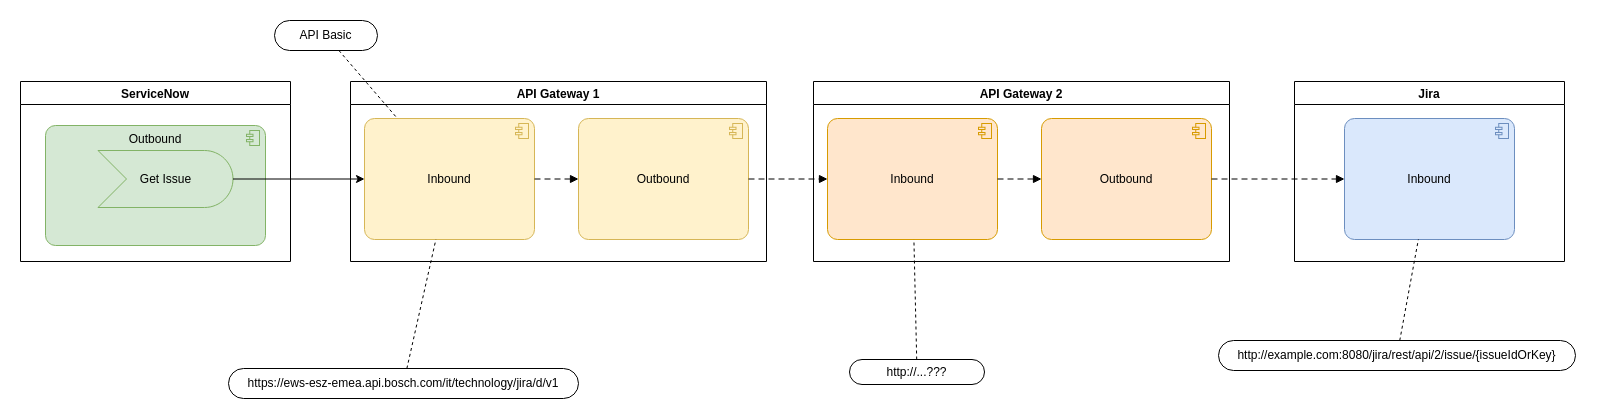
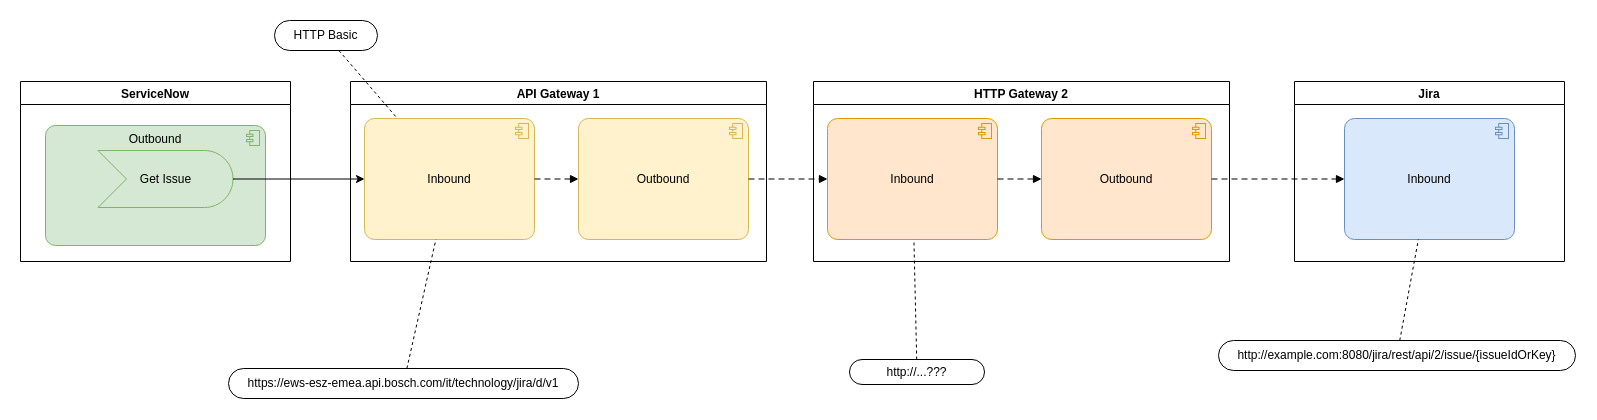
  <mxCell id="0" />
  <mxCell id="1" parent="0" />
  <mxCell id="2" value="API Gateway 1" style="swimlane;" vertex="1" parent="1"><mxGeometry x="350" y="81" width="416" height="180" as="geometry" /></mxCell>
  <mxCell id="3" value="Inbound" style="html=1;outlineConnect=0;whiteSpace=wrap;fillColor=#fff2cc;shape=mxgraph.archimate3.application;appType=comp;archiType=rounded;strokeColor=#d6b656;verticalAlign=middle;fontStyle=0" vertex="1" parent="2"><mxGeometry x="14" y="37" width="170" height="121" as="geometry" /></mxCell>
  <mxCell id="4" value="Outbound" style="html=1;outlineConnect=0;whiteSpace=wrap;fillColor=#fff2cc;shape=mxgraph.archimate3.application;appType=comp;archiType=rounded;strokeColor=#d6b656;verticalAlign=middle;fontStyle=0" vertex="1" parent="2"><mxGeometry x="228" y="37" width="170" height="121" as="geometry" /></mxCell>
  <mxCell id="5" value="" style="html=1;endArrow=block;dashed=1;elbow=vertical;endFill=1;dashPattern=6 4;rounded=0;fontSize=12;fontStyle=0" edge="1" parent="2" source="3" target="4"><mxGeometry width="160" relative="1" as="geometry"><mxPoint x="763" y="-106" as="sourcePoint" /><mxPoint x="989" y="-54" as="targetPoint" /></mxGeometry></mxCell>
  <mxCell id="6" value="ServiceNow" style="swimlane;" vertex="1" parent="1"><mxGeometry x="20" y="81" width="270" height="180" as="geometry" /></mxCell>
  <mxCell id="7" value="Outbound" style="html=1;outlineConnect=0;whiteSpace=wrap;fillColor=#d5e8d4;shape=mxgraph.archimate3.application;appType=comp;archiType=rounded;strokeColor=#82b366;verticalAlign=top;fontStyle=0" vertex="1" parent="6"><mxGeometry x="25" y="44" width="220" height="120" as="geometry" /></mxCell>
  <mxCell id="8" value="Get Issue" style="html=1;outlineConnect=0;whiteSpace=wrap;fillColor=#d5e8d4;shape=mxgraph.archimate3.event;strokeColor=#82b366;fontStyle=0" vertex="1" parent="6"><mxGeometry x="77.5" y="69" width="135" height="57" as="geometry" /></mxCell>
  <mxCell id="9" value="Jira" style="swimlane;" vertex="1" parent="1"><mxGeometry x="1294" y="81" width="270" height="180" as="geometry" /></mxCell>
  <mxCell id="10" value="Inbound" style="html=1;outlineConnect=0;whiteSpace=wrap;fillColor=#dae8fc;shape=mxgraph.archimate3.application;appType=comp;archiType=rounded;strokeColor=#6c8ebf;verticalAlign=middle;fontStyle=0" vertex="1" parent="9"><mxGeometry x="50" y="37" width="170" height="121" as="geometry" /></mxCell>
  <mxCell id="11" value="" style="edgeStyle=none;rounded=0;orthogonalLoop=1;jettySize=auto;html=1;fontSize=6;fontStyle=0" edge="1" parent="1" source="8" target="3"><mxGeometry relative="1" as="geometry"><mxPoint x="357" y="18.5" as="sourcePoint" /><mxPoint x="545" y="-185" as="targetPoint" /></mxGeometry></mxCell>
- <mxCell id="12" value="API Gateway 2" style="swimlane;" vertex="1" parent="1"><mxGeometry x="813" y="81" width="416" height="180" as="geometry" /></mxCell>
+ <mxCell id="12" value="HTTP Gateway 2" style="swimlane;" vertex="1" parent="1"><mxGeometry x="813" y="81" width="416" height="180" as="geometry" /></mxCell>
  <mxCell id="13" value="Inbound" style="html=1;outlineConnect=0;whiteSpace=wrap;fillColor=#ffe6cc;shape=mxgraph.archimate3.application;appType=comp;archiType=rounded;strokeColor=#d79b00;verticalAlign=middle;fontStyle=0" vertex="1" parent="12"><mxGeometry x="14" y="37" width="170" height="121" as="geometry" /></mxCell>
  <mxCell id="14" value="Outbound" style="html=1;outlineConnect=0;whiteSpace=wrap;fillColor=#ffe6cc;shape=mxgraph.archimate3.application;appType=comp;archiType=rounded;strokeColor=#d79b00;verticalAlign=middle;fontStyle=0" vertex="1" parent="12"><mxGeometry x="228" y="37" width="170" height="121" as="geometry" /></mxCell>
  <mxCell id="15" value="" style="html=1;endArrow=block;dashed=1;elbow=vertical;endFill=1;dashPattern=6 4;rounded=0;fontSize=12;fontStyle=0" edge="1" parent="12" source="13" target="14"><mxGeometry width="160" relative="1" as="geometry"><mxPoint x="-259" y="118" as="sourcePoint" /><mxPoint x="-215" y="118" as="targetPoint" /></mxGeometry></mxCell>
  <mxCell id="16" value="http://example.com:8080/jira/rest/api/2/issue/{issueIdOrKey}" style="whiteSpace=wrap;html=1;rounded=1;arcSize=50;align=center;verticalAlign=middle;strokeWidth=1;autosize=1;spacing=4;treeFolding=1;treeMoving=1;newEdgeStyle={&quot;edgeStyle&quot;:&quot;entityRelationEdgeStyle&quot;,&quot;startArrow&quot;:&quot;none&quot;,&quot;endArrow&quot;:&quot;none&quot;,&quot;segment&quot;:10,&quot;curved&quot;:1,&quot;sourcePerimeterSpacing&quot;:0,&quot;targetPerimeterSpacing&quot;:0};" vertex="1" parent="1"><mxGeometry x="1218" y="340" width="357" height="30" as="geometry" /></mxCell>
  <mxCell id="17" value="" style="endArrow=none;dashed=1;html=1;rounded=0;" edge="1" parent="1" source="16" target="10"><mxGeometry width="50" height="50" relative="1" as="geometry"><mxPoint x="1978" y="226" as="sourcePoint" /><mxPoint x="1362" y="245" as="targetPoint" /></mxGeometry></mxCell>
- <mxCell id="18" value="API Basic" style="whiteSpace=wrap;html=1;rounded=1;arcSize=50;align=center;verticalAlign=middle;strokeWidth=1;autosize=1;spacing=4;treeFolding=1;treeMoving=1;newEdgeStyle={&quot;edgeStyle&quot;:&quot;entityRelationEdgeStyle&quot;,&quot;startArrow&quot;:&quot;none&quot;,&quot;endArrow&quot;:&quot;none&quot;,&quot;segment&quot;:10,&quot;curved&quot;:1,&quot;sourcePerimeterSpacing&quot;:0,&quot;targetPerimeterSpacing&quot;:0};" vertex="1" parent="1"><mxGeometry x="274" y="20" width="103" height="30" as="geometry" /></mxCell>
+ <mxCell id="18" value="HTTP Basic" style="whiteSpace=wrap;html=1;rounded=1;arcSize=50;align=center;verticalAlign=middle;strokeWidth=1;autosize=1;spacing=4;treeFolding=1;treeMoving=1;newEdgeStyle={&quot;edgeStyle&quot;:&quot;entityRelationEdgeStyle&quot;,&quot;startArrow&quot;:&quot;none&quot;,&quot;endArrow&quot;:&quot;none&quot;,&quot;segment&quot;:10,&quot;curved&quot;:1,&quot;sourcePerimeterSpacing&quot;:0,&quot;targetPerimeterSpacing&quot;:0};" vertex="1" parent="1"><mxGeometry x="274" y="20" width="103" height="30" as="geometry" /></mxCell>
  <mxCell id="19" value="" style="endArrow=none;dashed=1;html=1;rounded=0;" edge="1" parent="1" source="18" target="3"><mxGeometry width="50" height="50" relative="1" as="geometry"><mxPoint x="908" y="-154" as="sourcePoint" /><mxPoint x="327" y="131" as="targetPoint" /></mxGeometry></mxCell>
  <mxCell id="20" value="" style="html=1;endArrow=block;dashed=1;elbow=vertical;endFill=1;dashPattern=6 4;rounded=0;fontSize=12;fontStyle=0" edge="1" parent="1" source="4" target="13"><mxGeometry width="160" relative="1" as="geometry"><mxPoint x="544" y="189" as="sourcePoint" /><mxPoint x="588" y="189" as="targetPoint" /></mxGeometry></mxCell>
  <mxCell id="21" value="" style="html=1;endArrow=block;dashed=1;elbow=vertical;endFill=1;dashPattern=6 4;rounded=0;fontSize=12;fontStyle=0" edge="1" parent="1" source="14" target="10"><mxGeometry width="160" relative="1" as="geometry"><mxPoint x="564" y="209" as="sourcePoint" /><mxPoint x="608" y="209" as="targetPoint" /></mxGeometry></mxCell>
  <mxCell id="22" value="https://ews-esz-emea.api.bosch.com/it/technology/jira/d/v1" style="whiteSpace=wrap;html=1;rounded=1;arcSize=50;align=center;verticalAlign=middle;strokeWidth=1;autosize=1;spacing=4;treeFolding=1;treeMoving=1;newEdgeStyle={&quot;edgeStyle&quot;:&quot;entityRelationEdgeStyle&quot;,&quot;startArrow&quot;:&quot;none&quot;,&quot;endArrow&quot;:&quot;none&quot;,&quot;segment&quot;:10,&quot;curved&quot;:1,&quot;sourcePerimeterSpacing&quot;:0,&quot;targetPerimeterSpacing&quot;:0};" vertex="1" parent="1"><mxGeometry x="228" y="368" width="350" height="30" as="geometry" /></mxCell>
  <mxCell id="23" value="" style="endArrow=none;dashed=1;html=1;rounded=0;" edge="1" parent="1" source="22" target="3"><mxGeometry width="50" height="50" relative="1" as="geometry"><mxPoint x="204" y="312" as="sourcePoint" /><mxPoint x="174" y="217" as="targetPoint" /></mxGeometry></mxCell>
  <mxCell id="24" value="http://...???" style="whiteSpace=wrap;html=1;rounded=1;arcSize=50;align=center;verticalAlign=middle;strokeWidth=1;autosize=1;spacing=4;treeFolding=1;treeMoving=1;newEdgeStyle={&quot;edgeStyle&quot;:&quot;entityRelationEdgeStyle&quot;,&quot;startArrow&quot;:&quot;none&quot;,&quot;endArrow&quot;:&quot;none&quot;,&quot;segment&quot;:10,&quot;curved&quot;:1,&quot;sourcePerimeterSpacing&quot;:0,&quot;targetPerimeterSpacing&quot;:0};" vertex="1" parent="1"><mxGeometry x="849" y="359" width="135" height="25" as="geometry" /></mxCell>
  <mxCell id="25" value="" style="endArrow=none;dashed=1;html=1;rounded=0;" edge="1" parent="1" source="24" target="13"><mxGeometry width="50" height="50" relative="1" as="geometry"><mxPoint x="1480" y="245" as="sourcePoint" /><mxPoint x="864" y="264" as="targetPoint" /></mxGeometry></mxCell>
